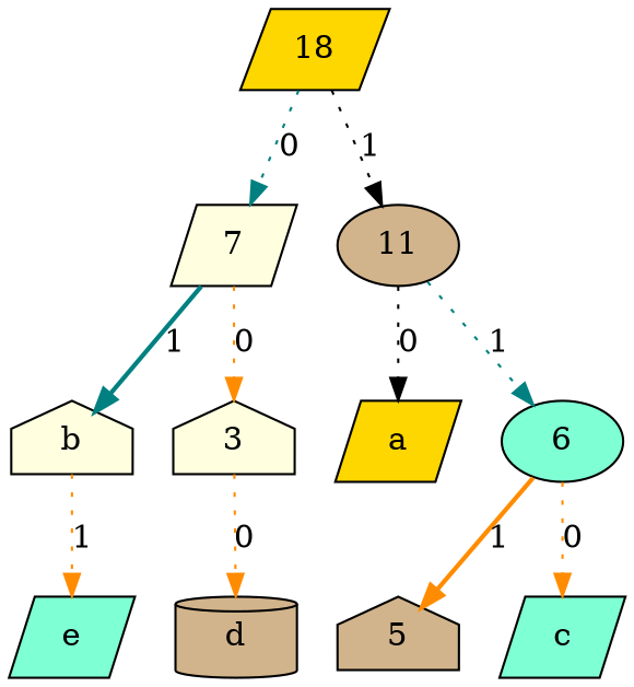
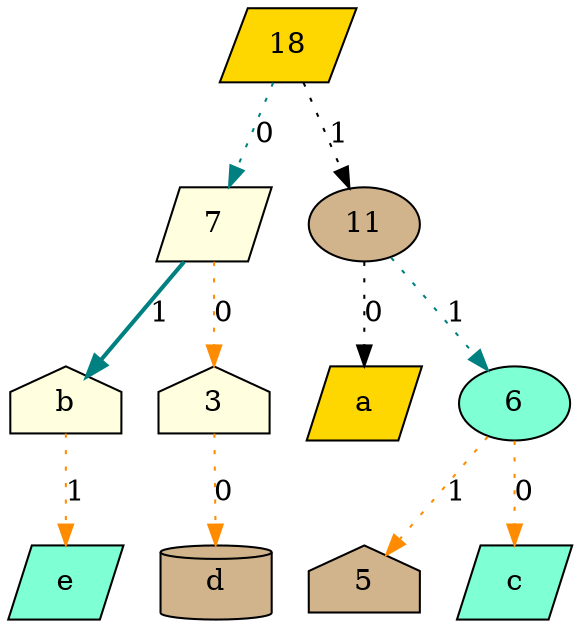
  digraph {
    node [fillcolor=tan shape=parallelogram style=filled]
    edge [color=darkorange style=dotted]
    5 [shape=house]
    n2 [fillcolor=aquamarine label=c]
    n3 [fillcolor=gold label=a]
    n4 [fillcolor=lightyellow label=b shape=house]
    n5 [fillcolor=aquamarine label=e]
    n6 [label=d shape=cylinder]
    n7 [fillcolor=gold label=18]
    n8 [fillcolor=lightyellow label=7]
    n9 [label=11 shape=ellipse]
    n10 [fillcolor=lightyellow label=3 shape=house]
    n11 [fillcolor=aquamarine label=6 shape=ellipse]
    n4 -> n5 [label=1]
    n7 -> n8 [color=teal label=0]
    n7 -> n9 [color=black label=1]
    n8 -> n4 [color=teal label=1 style=bold]
    n8 -> n10 [label=0]
    n9 -> n3 [color=black label=0]
    n9 -> n11 [color=teal label=1]
    n10 -> n6 [label=0]
-   n11 -> 5 [label=1 style=bold]
+   n11 -> 5 [label=1]
    n11 -> n2 [label=0]
  }
